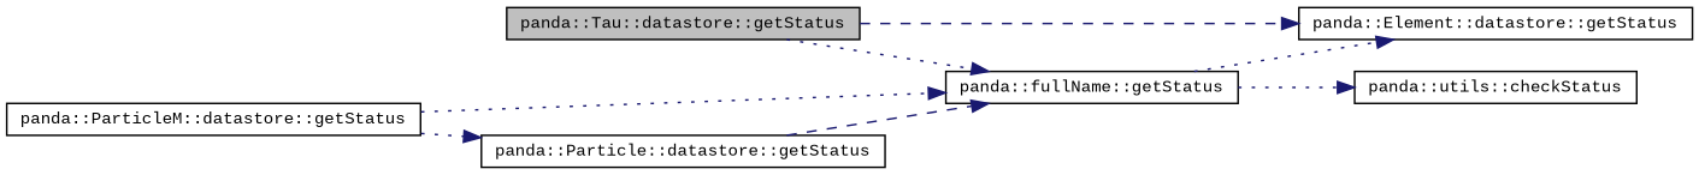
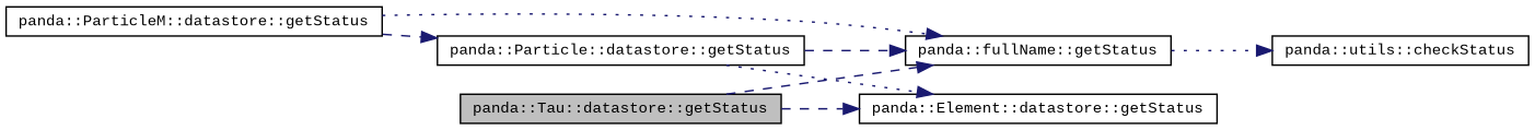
  digraph {
    fontname="Liberation Mono"
    rankdir=LR
    node [color=black fillcolor=white fontname="Liberation Mono" fontsize=10 shape=record style=filled]
    edge [color=midnightblue fontname="Liberation Mono" fontsize=10 labelfontname=Helvetica labelfontsize=10 style=dotted]
    n1 [fillcolor=grey75 fontcolor=black height=0.2 label="panda::Tau::datastore::getStatus" width=0.4]
    n2 [height=0.2 label="panda::fullName::getStatus" width=0.4]
    n3 [height=0.2 label="panda::Element::datastore::getStatus" width=0.4]
    n4 [height=0.2 label="panda::utils::checkStatus" width=0.4]
    n5 [height=0.2 label="panda::ParticleM::datastore::getStatus" width=0.4]
    n6 [height=0.2 label="panda::Particle::datastore::getStatus" width=0.4]
-   n1 -> n2
+   n1 -> n2 [style=dashed]
    n1 -> n3 [style=dashed]
    n2 -> n4
    n5 -> n2
-   n5 -> n6
+   n5 -> n6 [style=dashed]
    n6 -> n2 [style=dashed]
-   n2 -> n3
+   n6 -> n3
  }
